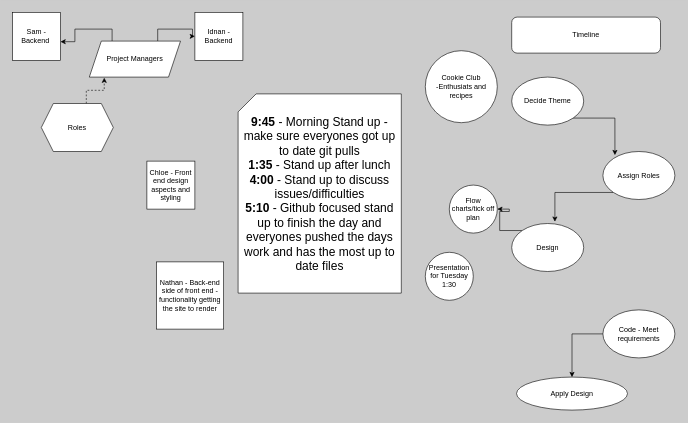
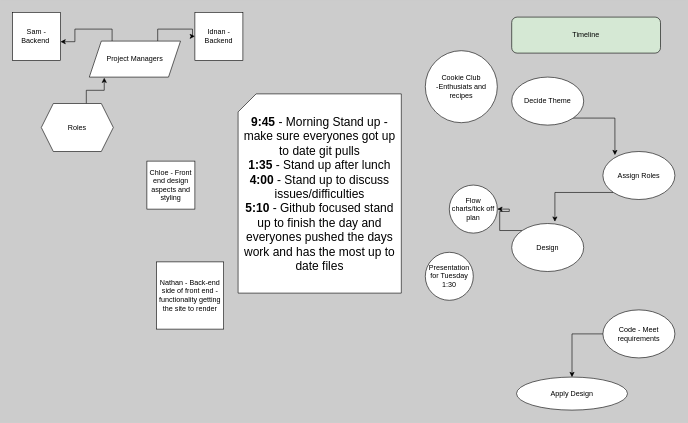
  <mxCell id="0" />
  <mxCell id="1" parent="0" />
  <mxCell id="2" style="edgeStyle=orthogonalEdgeStyle;rounded=0;orthogonalLoop=1;jettySize=auto;html=1;exitX=0;exitY=0;exitDx=0;exitDy=0;" edge="1" parent="1" source="3" target="21"><mxGeometry relative="1" as="geometry" /></mxCell>
  <mxCell id="3" value="Design" style="ellipse;whiteSpace=wrap;html=1;" vertex="1" parent="1"><mxGeometry x="852" y="372" width="120" height="80" as="geometry" /></mxCell>
  <mxCell id="4" style="edgeStyle=orthogonalEdgeStyle;rounded=0;orthogonalLoop=1;jettySize=auto;html=1;exitX=0;exitY=0.5;exitDx=0;exitDy=0;entryX=0.5;entryY=0;entryDx=0;entryDy=0;" edge="1" parent="1" source="5" target="6"><mxGeometry relative="1" as="geometry" /></mxCell>
  <mxCell id="5" value="Code - Meet requirements" style="ellipse;whiteSpace=wrap;html=1;" vertex="1" parent="1"><mxGeometry x="1004" y="516" width="120" height="80" as="geometry" /></mxCell>
  <mxCell id="6" value="Apply Design" style="ellipse;whiteSpace=wrap;html=1;" vertex="1" parent="1"><mxGeometry x="860" y="628" width="185" height="55" as="geometry" /></mxCell>
- <mxCell id="7" style="edgeStyle=orthogonalEdgeStyle;rounded=0;orthogonalLoop=1;jettySize=auto;html=1;exitX=0.625;exitY=0;exitDx=0;exitDy=0;entryX=0.164;entryY=1.017;entryDx=0;entryDy=0;entryPerimeter=0;dashed=1;" edge="1" parent="1" source="8" target="11"><mxGeometry relative="1" as="geometry" /></mxCell>
+ <mxCell id="7" style="edgeStyle=orthogonalEdgeStyle;rounded=0;orthogonalLoop=1;jettySize=auto;html=1;exitX=0.625;exitY=0;exitDx=0;exitDy=0;entryX=0.164;entryY=1.017;entryDx=0;entryDy=0;entryPerimeter=0;" edge="1" parent="1" source="8" target="11"><mxGeometry relative="1" as="geometry" /></mxCell>
  <mxCell id="8" value="Roles" style="shape=hexagon;perimeter=hexagonPerimeter2;whiteSpace=wrap;html=1;fixedSize=1;" vertex="1" parent="1"><mxGeometry x="68" y="172" width="120" height="80" as="geometry" /></mxCell>
  <mxCell id="9" style="edgeStyle=orthogonalEdgeStyle;rounded=0;orthogonalLoop=1;jettySize=auto;html=1;exitX=0.25;exitY=0;exitDx=0;exitDy=0;entryX=1;entryY=0.613;entryDx=0;entryDy=0;entryPerimeter=0;" edge="1" parent="1" source="11" target="12"><mxGeometry relative="1" as="geometry" /></mxCell>
  <mxCell id="10" style="edgeStyle=orthogonalEdgeStyle;rounded=0;orthogonalLoop=1;jettySize=auto;html=1;exitX=0.75;exitY=0;exitDx=0;exitDy=0;entryX=0;entryY=0.5;entryDx=0;entryDy=0;" edge="1" parent="1" source="11" target="13"><mxGeometry relative="1" as="geometry" /></mxCell>
  <mxCell id="11" value="Project Managers" style="shape=parallelogram;perimeter=parallelogramPerimeter;whiteSpace=wrap;html=1;fixedSize=1;" vertex="1" parent="1"><mxGeometry x="148" y="68" width="152" height="60" as="geometry" /></mxCell>
  <mxCell id="12" value="Sam - Backend&amp;nbsp;" style="whiteSpace=wrap;html=1;aspect=fixed;" vertex="1" parent="1"><mxGeometry x="20" y="20" width="80" height="80" as="geometry" /></mxCell>
  <mxCell id="13" value="Idnan - Backend" style="whiteSpace=wrap;html=1;aspect=fixed;" vertex="1" parent="1"><mxGeometry x="324" y="20" width="80" height="80" as="geometry" /></mxCell>
  <mxCell id="14" value="Chloe - Front end design aspects and styling" style="whiteSpace=wrap;html=1;aspect=fixed;" vertex="1" parent="1"><mxGeometry x="244" y="268" width="80" height="80" as="geometry" /></mxCell>
  <mxCell id="15" value="Nathan - Back-end side of front end - functionality getting the site to render" style="whiteSpace=wrap;html=1;aspect=fixed;" vertex="1" parent="1"><mxGeometry x="260" y="436" width="112" height="112" as="geometry" /></mxCell>
  <mxCell id="16" style="edgeStyle=orthogonalEdgeStyle;rounded=0;orthogonalLoop=1;jettySize=auto;html=1;exitX=0;exitY=1;exitDx=0;exitDy=0;entryX=0.6;entryY=-0.037;entryDx=0;entryDy=0;entryPerimeter=0;" edge="1" parent="1" source="17" target="3"><mxGeometry relative="1" as="geometry" /></mxCell>
  <mxCell id="17" value="Assign Roles" style="ellipse;whiteSpace=wrap;html=1;" vertex="1" parent="1"><mxGeometry x="1004" y="252" width="120" height="80" as="geometry" /></mxCell>
- <mxCell id="18" value="Timeline" style="rounded=1;whiteSpace=wrap;html=1;" vertex="1" parent="1"><mxGeometry x="852" y="28" width="248" height="60" as="geometry" /></mxCell>
+ <mxCell id="18" value="Timeline" style="rounded=1;whiteSpace=wrap;html=1;fillColor=#d5e8d4;" vertex="1" parent="1"><mxGeometry x="852" y="28" width="248" height="60" as="geometry" /></mxCell>
  <mxCell id="19" style="edgeStyle=orthogonalEdgeStyle;rounded=0;orthogonalLoop=1;jettySize=auto;html=1;exitX=1;exitY=1;exitDx=0;exitDy=0;entryX=0.167;entryY=0.075;entryDx=0;entryDy=0;entryPerimeter=0;" edge="1" parent="1" source="20" target="17"><mxGeometry relative="1" as="geometry" /></mxCell>
  <mxCell id="20" value="Decide Theme" style="ellipse;whiteSpace=wrap;html=1;" vertex="1" parent="1"><mxGeometry x="852" y="128" width="120" height="80" as="geometry" /></mxCell>
  <mxCell id="21" value="Flow charts/tick off plan" style="ellipse;whiteSpace=wrap;html=1;aspect=fixed;" vertex="1" parent="1"><mxGeometry x="748" y="308" width="80" height="80" as="geometry" /></mxCell>
  <mxCell id="22" value="Presentation for Tuesday 1:30" style="ellipse;whiteSpace=wrap;html=1;aspect=fixed;" vertex="1" parent="1"><mxGeometry x="708" y="420" width="80" height="80" as="geometry" /></mxCell>
  <mxCell id="23" value="Cookie Club&lt;br&gt;-Enthusiats and recipes" style="ellipse;whiteSpace=wrap;html=1;aspect=fixed;" vertex="1" parent="1"><mxGeometry x="708" y="84" width="120" height="120" as="geometry" /></mxCell>
  <mxCell id="24" value="&lt;font style=&quot;font-size: 20px;&quot;&gt;&lt;b&gt;9:45&lt;/b&gt; - Morning Stand up - make sure everyones got up to date git pulls&lt;br&gt;&lt;b&gt;1:35&lt;/b&gt; - Stand up after lunch&lt;br&gt;&lt;b&gt;4:00&lt;/b&gt; - Stand up to discuss issues/difficulties&lt;br&gt;&lt;b&gt;5:10&lt;/b&gt; - Github focused stand up to finish the day and everyones pushed the days work and has the most up to date files&lt;/font&gt;" style="shape=card;whiteSpace=wrap;html=1;" vertex="1" parent="1"><mxGeometry x="396" y="156" width="272" height="332" as="geometry" /></mxCell>
